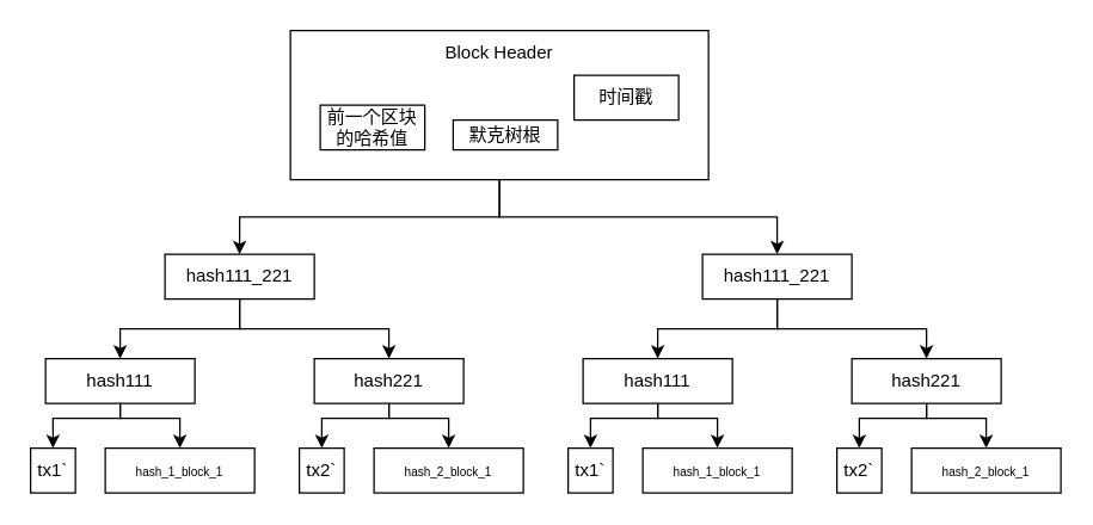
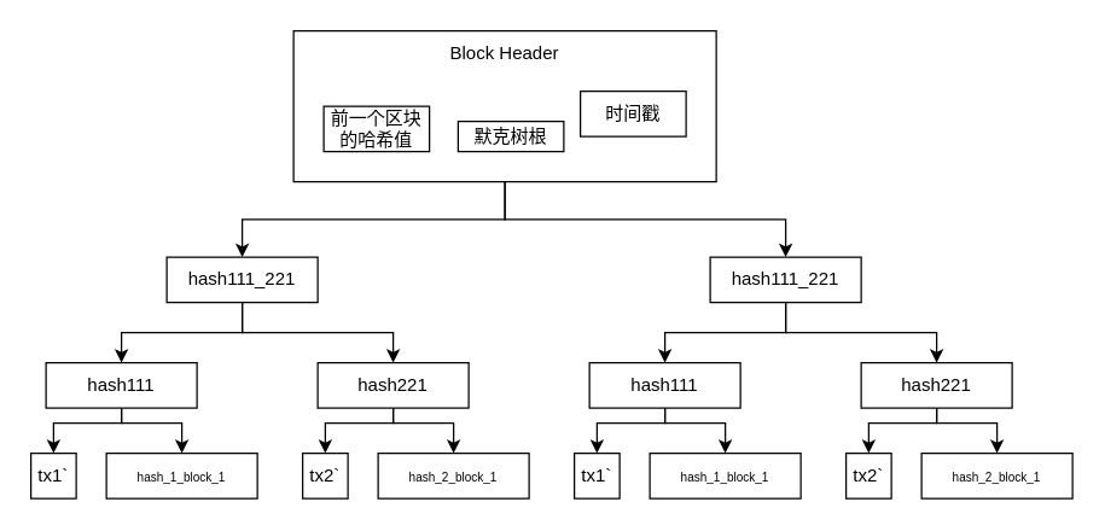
  <mxCell id="0" />
  <mxCell id="1" parent="0" />
  <mxCell id="2" style="edgeStyle=orthogonalEdgeStyle;rounded=0;orthogonalLoop=1;jettySize=auto;html=1;entryX=0.5;entryY=0;entryDx=0;entryDy=0;fontSize=8;" edge="1" parent="1" source="4" target="29"><mxGeometry relative="1" as="geometry" /></mxCell>
  <mxCell id="3" style="edgeStyle=orthogonalEdgeStyle;rounded=0;orthogonalLoop=1;jettySize=auto;html=1;entryX=0.5;entryY=0;entryDx=0;entryDy=0;fontSize=8;" edge="1" parent="1" source="4" target="16"><mxGeometry relative="1" as="geometry" /></mxCell>
  <mxCell id="4" value="" style="rounded=0;whiteSpace=wrap;html=1;fillColor=none;" vertex="1" parent="1"><mxGeometry x="194" y="20" width="280" height="100" as="geometry" /></mxCell>
  <mxCell id="5" value="前一个区块的哈希值" style="rounded=0;whiteSpace=wrap;html=1;fillColor=default;" vertex="1" parent="1"><mxGeometry x="214" y="70" width="70" height="30" as="geometry" /></mxCell>
  <mxCell id="6" value="Block Header" style="text;html=1;strokeColor=none;fillColor=none;align=center;verticalAlign=middle;whiteSpace=wrap;rounded=0;" vertex="1" parent="1"><mxGeometry x="274" y="20" width="120" height="30" as="geometry" /></mxCell>
  <mxCell id="7" value="默克树根" style="rounded=0;whiteSpace=wrap;html=1;fillColor=default;" vertex="1" parent="1"><mxGeometry x="303" y="80" width="70" height="20" as="geometry" /></mxCell>
- <mxCell id="8" value="时间戳" style="rounded=0;whiteSpace=wrap;html=1;fillColor=default;" vertex="1" parent="1"><mxGeometry x="384" y="50" width="70" height="30" as="geometry" /></mxCell>
+ <mxCell id="8" value="时间戳" style="rounded=0;whiteSpace=wrap;html=1;fillColor=default;" vertex="1" parent="1"><mxGeometry x="384" y="60" width="70" height="30" as="geometry" /></mxCell>
  <mxCell id="9" value="tx1`" style="rounded=0;whiteSpace=wrap;html=1;fillColor=default;" vertex="1" parent="1"><mxGeometry x="20" y="300" width="30" height="30" as="geometry" /></mxCell>
  <mxCell id="10" value="&lt;font style=&quot;font-size: 8px;&quot;&gt;hash_1_block_1&lt;/font&gt;" style="rounded=0;whiteSpace=wrap;html=1;fillColor=default;" vertex="1" parent="1"><mxGeometry x="70" y="300" width="100" height="30" as="geometry" /></mxCell>
  <mxCell id="11" style="edgeStyle=orthogonalEdgeStyle;rounded=0;orthogonalLoop=1;jettySize=auto;html=1;entryX=0.5;entryY=0;entryDx=0;entryDy=0;fontSize=8;" edge="1" parent="1" source="13" target="9"><mxGeometry relative="1" as="geometry"><Array as="points"><mxPoint x="80" y="280" /><mxPoint x="35" y="280" /></Array></mxGeometry></mxCell>
  <mxCell id="12" style="edgeStyle=orthogonalEdgeStyle;rounded=0;orthogonalLoop=1;jettySize=auto;html=1;fontSize=8;" edge="1" parent="1" source="13" target="10"><mxGeometry relative="1" as="geometry"><Array as="points"><mxPoint x="80" y="280" /><mxPoint x="120" y="280" /></Array></mxGeometry></mxCell>
  <mxCell id="13" value="hash111" style="rounded=0;whiteSpace=wrap;html=1;fillColor=default;" vertex="1" parent="1"><mxGeometry x="30" y="240" width="100" height="30" as="geometry" /></mxCell>
  <mxCell id="14" style="edgeStyle=orthogonalEdgeStyle;rounded=0;orthogonalLoop=1;jettySize=auto;html=1;entryX=0.5;entryY=0;entryDx=0;entryDy=0;fontSize=8;" edge="1" parent="1" source="16" target="13"><mxGeometry relative="1" as="geometry" /></mxCell>
  <mxCell id="15" style="edgeStyle=orthogonalEdgeStyle;rounded=0;orthogonalLoop=1;jettySize=auto;html=1;entryX=0.5;entryY=0;entryDx=0;entryDy=0;fontSize=8;" edge="1" parent="1" source="16" target="21"><mxGeometry relative="1" as="geometry" /></mxCell>
  <mxCell id="16" value="hash111_221" style="rounded=0;whiteSpace=wrap;html=1;fillColor=default;" vertex="1" parent="1"><mxGeometry x="110" y="170" width="100" height="30" as="geometry" /></mxCell>
  <mxCell id="17" value="tx2`" style="rounded=0;whiteSpace=wrap;html=1;fillColor=default;" vertex="1" parent="1"><mxGeometry x="200" y="300" width="30" height="30" as="geometry" /></mxCell>
  <mxCell id="18" value="&lt;font style=&quot;font-size: 8px;&quot;&gt;hash_2_block_1&lt;/font&gt;" style="rounded=0;whiteSpace=wrap;html=1;fillColor=default;" vertex="1" parent="1"><mxGeometry x="250" y="300" width="100" height="30" as="geometry" /></mxCell>
  <mxCell id="19" style="edgeStyle=orthogonalEdgeStyle;rounded=0;orthogonalLoop=1;jettySize=auto;html=1;entryX=0.5;entryY=0;entryDx=0;entryDy=0;fontSize=8;" edge="1" parent="1" source="21" target="17"><mxGeometry relative="1" as="geometry"><Array as="points"><mxPoint x="260" y="280" /><mxPoint x="215" y="280" /></Array></mxGeometry></mxCell>
  <mxCell id="20" style="edgeStyle=orthogonalEdgeStyle;rounded=0;orthogonalLoop=1;jettySize=auto;html=1;fontSize=8;" edge="1" parent="1" source="21" target="18"><mxGeometry relative="1" as="geometry"><Array as="points"><mxPoint x="260" y="280" /><mxPoint x="300" y="280" /></Array></mxGeometry></mxCell>
  <mxCell id="21" value="hash221" style="rounded=0;whiteSpace=wrap;html=1;fillColor=default;" vertex="1" parent="1"><mxGeometry x="210" y="240" width="100" height="30" as="geometry" /></mxCell>
  <mxCell id="22" value="tx1`" style="rounded=0;whiteSpace=wrap;html=1;fillColor=default;" vertex="1" parent="1"><mxGeometry x="380" y="300" width="30" height="30" as="geometry" /></mxCell>
  <mxCell id="23" value="&lt;font style=&quot;font-size: 8px;&quot;&gt;hash_1_block_1&lt;/font&gt;" style="rounded=0;whiteSpace=wrap;html=1;fillColor=default;" vertex="1" parent="1"><mxGeometry x="430" y="300" width="100" height="30" as="geometry" /></mxCell>
  <mxCell id="24" style="edgeStyle=orthogonalEdgeStyle;rounded=0;orthogonalLoop=1;jettySize=auto;html=1;entryX=0.5;entryY=0;entryDx=0;entryDy=0;fontSize=8;" edge="1" parent="1" source="26" target="22"><mxGeometry relative="1" as="geometry"><Array as="points"><mxPoint x="440" y="280" /><mxPoint x="395" y="280" /></Array></mxGeometry></mxCell>
  <mxCell id="25" style="edgeStyle=orthogonalEdgeStyle;rounded=0;orthogonalLoop=1;jettySize=auto;html=1;fontSize=8;" edge="1" parent="1" source="26" target="23"><mxGeometry relative="1" as="geometry"><Array as="points"><mxPoint x="440" y="280" /><mxPoint x="480" y="280" /></Array></mxGeometry></mxCell>
  <mxCell id="26" value="hash111" style="rounded=0;whiteSpace=wrap;html=1;fillColor=default;" vertex="1" parent="1"><mxGeometry x="390" y="240" width="100" height="30" as="geometry" /></mxCell>
  <mxCell id="27" style="edgeStyle=orthogonalEdgeStyle;rounded=0;orthogonalLoop=1;jettySize=auto;html=1;entryX=0.5;entryY=0;entryDx=0;entryDy=0;fontSize=8;" edge="1" parent="1" source="29" target="26"><mxGeometry relative="1" as="geometry" /></mxCell>
  <mxCell id="28" style="edgeStyle=orthogonalEdgeStyle;rounded=0;orthogonalLoop=1;jettySize=auto;html=1;entryX=0.5;entryY=0;entryDx=0;entryDy=0;fontSize=8;" edge="1" parent="1" source="29" target="34"><mxGeometry relative="1" as="geometry" /></mxCell>
  <mxCell id="29" value="hash111_221" style="rounded=0;whiteSpace=wrap;html=1;fillColor=default;" vertex="1" parent="1"><mxGeometry x="470" y="170" width="100" height="30" as="geometry" /></mxCell>
  <mxCell id="30" value="tx2`" style="rounded=0;whiteSpace=wrap;html=1;fillColor=default;" vertex="1" parent="1"><mxGeometry x="560" y="300" width="30" height="30" as="geometry" /></mxCell>
  <mxCell id="31" value="&lt;font style=&quot;font-size: 8px;&quot;&gt;hash_2_block_1&lt;/font&gt;" style="rounded=0;whiteSpace=wrap;html=1;fillColor=default;" vertex="1" parent="1"><mxGeometry x="610" y="300" width="100" height="30" as="geometry" /></mxCell>
  <mxCell id="32" style="edgeStyle=orthogonalEdgeStyle;rounded=0;orthogonalLoop=1;jettySize=auto;html=1;entryX=0.5;entryY=0;entryDx=0;entryDy=0;fontSize=8;" edge="1" parent="1" source="34" target="30"><mxGeometry relative="1" as="geometry"><Array as="points"><mxPoint x="620" y="280" /><mxPoint x="575" y="280" /></Array></mxGeometry></mxCell>
  <mxCell id="33" style="edgeStyle=orthogonalEdgeStyle;rounded=0;orthogonalLoop=1;jettySize=auto;html=1;fontSize=8;" edge="1" parent="1" source="34" target="31"><mxGeometry relative="1" as="geometry"><Array as="points"><mxPoint x="620" y="280" /><mxPoint x="660" y="280" /></Array></mxGeometry></mxCell>
  <mxCell id="34" value="hash221" style="rounded=0;whiteSpace=wrap;html=1;fillColor=default;" vertex="1" parent="1"><mxGeometry x="570" y="240" width="100" height="30" as="geometry" /></mxCell>
